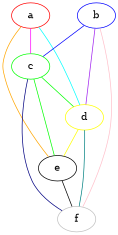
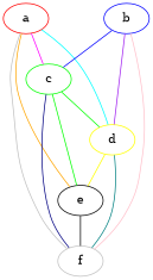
  graph {
    a [color=red]
    c [color=green]
    d [color=yellow]
    e [color=black]
    f [color=gray]
    b [color=blue]
    a -- c [color=magenta]
    a -- d [color=cyan]
    a -- e [color=orange]
+   a -- f [color=gray]
    c -- d [color=green]
    c -- e [color=lime]
    c -- f [color=navy]
    d -- e [color=yellow]
    d -- f [color=teal]
    e -- f [color=black]
    b -- c [color=blue]
    b -- d [color=purple]
    b -- f [color=pink]
  }
